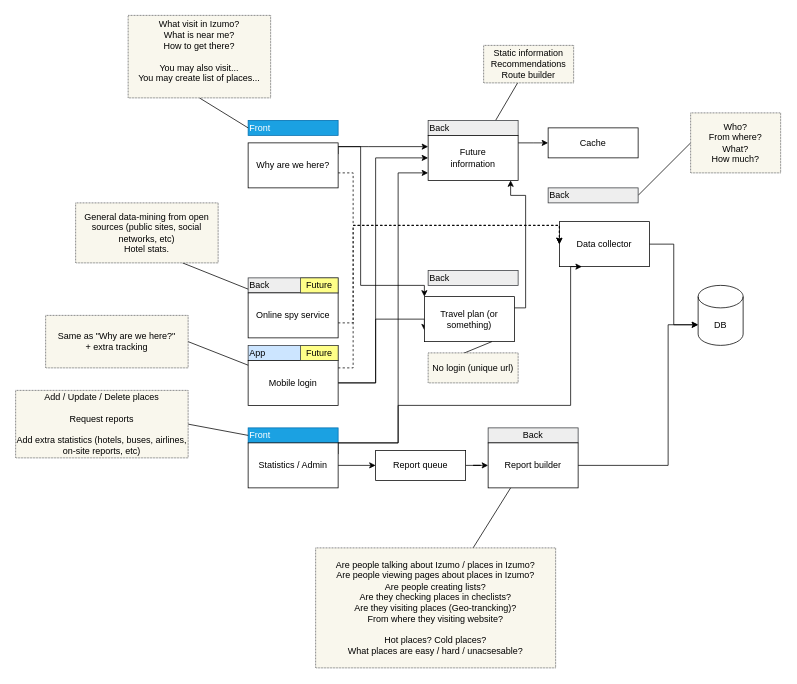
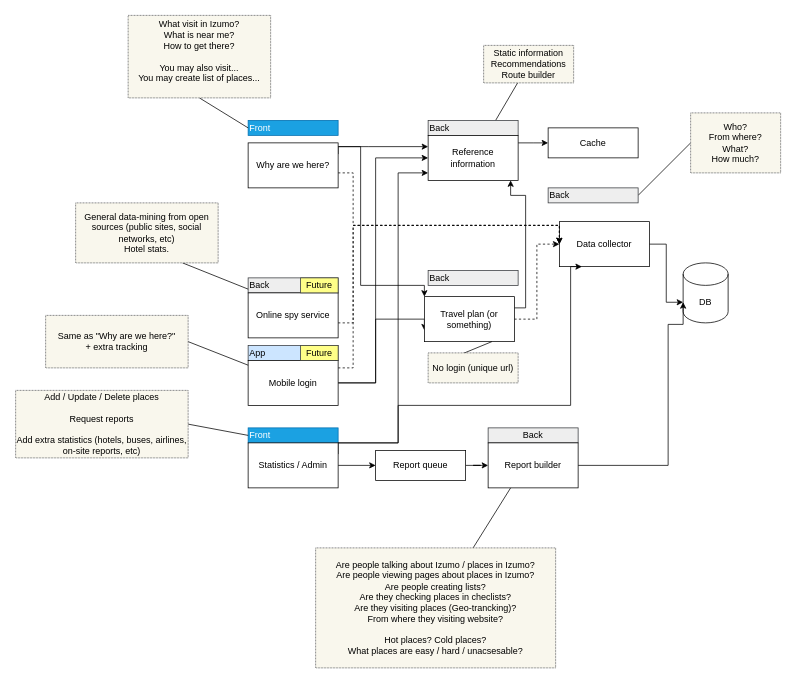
  <mxCell id="0" />
  <mxCell id="1" parent="0" />
  <mxCell id="2" value="&lt;div align=&quot;left&quot;&gt;Front&lt;/div&gt;" style="rounded=0;whiteSpace=wrap;html=1;fillColor=#1ba1e2;fontColor=#ffffff;strokeColor=#006EAF;align=left;" vertex="1" parent="1"><mxGeometry x="330" y="160" width="120" height="20" as="geometry" /></mxCell>
  <mxCell id="3" style="rounded=0;orthogonalLoop=1;jettySize=auto;html=1;exitX=0.75;exitY=0;exitDx=0;exitDy=0;endArrow=none;endFill=0;" edge="1" parent="1" source="4" target="47"><mxGeometry relative="1" as="geometry" /></mxCell>
  <mxCell id="4" value="&lt;div align=&quot;left&quot;&gt;Back&lt;/div&gt;" style="rounded=0;whiteSpace=wrap;html=1;fillColor=#eeeeee;strokeColor=#36393d;align=left;" vertex="1" parent="1"><mxGeometry x="570" y="160" width="120" height="20" as="geometry" /></mxCell>
  <mxCell id="5" style="edgeStyle=orthogonalEdgeStyle;rounded=0;orthogonalLoop=1;jettySize=auto;html=1;entryX=0;entryY=0.5;entryDx=0;entryDy=0;dashed=1;" edge="1" parent="1" source="8" target="14"><mxGeometry relative="1" as="geometry"><Array as="points"><mxPoint x="470" y="230" /><mxPoint x="470" y="300" /></Array></mxGeometry></mxCell>
  <mxCell id="6" style="edgeStyle=orthogonalEdgeStyle;rounded=0;orthogonalLoop=1;jettySize=auto;html=1;exitX=1;exitY=0.25;exitDx=0;exitDy=0;entryX=0;entryY=0;entryDx=0;entryDy=0;" edge="1" parent="1" source="8" target="40"><mxGeometry relative="1" as="geometry"><Array as="points"><mxPoint x="480" y="195" /><mxPoint x="480" y="380" /></Array></mxGeometry></mxCell>
  <mxCell id="7" style="edgeStyle=orthogonalEdgeStyle;rounded=0;orthogonalLoop=1;jettySize=auto;html=1;entryX=0;entryY=0.25;entryDx=0;entryDy=0;" edge="1" parent="1" source="8" target="10"><mxGeometry relative="1" as="geometry"><Array as="points"><mxPoint x="490" y="195" /><mxPoint x="490" y="195" /></Array></mxGeometry></mxCell>
  <mxCell id="8" value="Why are we here?" style="rounded=0;whiteSpace=wrap;html=1;" vertex="1" parent="1"><mxGeometry x="330" y="190" width="120" height="60" as="geometry" /></mxCell>
  <mxCell id="9" style="edgeStyle=orthogonalEdgeStyle;rounded=0;orthogonalLoop=1;jettySize=auto;html=1;" edge="1" parent="1" source="10" target="15"><mxGeometry relative="1" as="geometry"><Array as="points"><mxPoint x="710" y="190" /><mxPoint x="710" y="190" /></Array></mxGeometry></mxCell>
- <mxCell id="10" value="&lt;div&gt;&lt;span class=&quot;HwtZe&quot; lang=&quot;en&quot;&gt;Future&lt;/span&gt;&lt;/div&gt;&lt;div&gt;&lt;span class=&quot;HwtZe&quot; lang=&quot;en&quot;&gt;information&lt;/span&gt;&lt;/div&gt;&lt;div&gt;&lt;span class=&quot;HwtZe&quot; lang=&quot;en&quot;&gt;&lt;/span&gt;&lt;/div&gt;" style="rounded=0;whiteSpace=wrap;html=1;" vertex="1" parent="1"><mxGeometry x="570" y="180" width="120" height="60" as="geometry" /></mxCell>
+ <mxCell id="10" value="&lt;div&gt;&lt;span class=&quot;HwtZe&quot; lang=&quot;en&quot;&gt;Reference&lt;/span&gt;&lt;/div&gt;&lt;div&gt;&lt;span class=&quot;HwtZe&quot; lang=&quot;en&quot;&gt;information&lt;/span&gt;&lt;/div&gt;&lt;div&gt;&lt;span class=&quot;HwtZe&quot; lang=&quot;en&quot;&gt;&lt;/span&gt;&lt;/div&gt;" style="rounded=0;whiteSpace=wrap;html=1;" vertex="1" parent="1"><mxGeometry x="570" y="180" width="120" height="60" as="geometry" /></mxCell>
  <mxCell id="11" style="rounded=0;orthogonalLoop=1;jettySize=auto;html=1;exitX=1;exitY=0.5;exitDx=0;exitDy=0;entryX=0;entryY=0.5;entryDx=0;entryDy=0;endArrow=none;endFill=0;" edge="1" parent="1" source="12" target="54"><mxGeometry relative="1" as="geometry" /></mxCell>
  <mxCell id="12" value="&lt;div align=&quot;left&quot;&gt;Back&lt;/div&gt;" style="rounded=0;whiteSpace=wrap;html=1;fillColor=#eeeeee;strokeColor=#36393d;align=left;" vertex="1" parent="1"><mxGeometry x="730" y="250" width="120" height="20" as="geometry" /></mxCell>
  <mxCell id="13" style="edgeStyle=orthogonalEdgeStyle;rounded=0;orthogonalLoop=1;jettySize=auto;html=1;entryX=0;entryY=0;entryDx=0;entryDy=52.5;entryPerimeter=0;" edge="1" parent="1" source="14" target="21"><mxGeometry relative="1" as="geometry" /></mxCell>
  <mxCell id="14" value="Data collector" style="rounded=0;whiteSpace=wrap;html=1;" vertex="1" parent="1"><mxGeometry x="745" y="295" width="120" height="60" as="geometry" /></mxCell>
  <mxCell id="15" value="Cache" style="rounded=0;whiteSpace=wrap;html=1;" vertex="1" parent="1"><mxGeometry x="730" y="170" width="120" height="40" as="geometry" /></mxCell>
  <mxCell id="16" value="&lt;div align=&quot;left&quot;&gt;Front&lt;/div&gt;" style="rounded=0;whiteSpace=wrap;html=1;fillColor=#1ba1e2;fontColor=#ffffff;strokeColor=#006EAF;align=left;" vertex="1" parent="1"><mxGeometry x="330" y="570" width="120" height="20" as="geometry" /></mxCell>
  <mxCell id="17" style="edgeStyle=orthogonalEdgeStyle;rounded=0;orthogonalLoop=1;jettySize=auto;html=1;entryX=0;entryY=0.5;entryDx=0;entryDy=0;" edge="1" parent="1" source="20" target="23"><mxGeometry relative="1" as="geometry" /></mxCell>
  <mxCell id="18" style="edgeStyle=orthogonalEdgeStyle;rounded=0;orthogonalLoop=1;jettySize=auto;html=1;" edge="1" parent="1" source="20"><mxGeometry relative="1" as="geometry"><mxPoint x="570" y="230" as="targetPoint" /><Array as="points"><mxPoint x="530" y="590" /><mxPoint x="530" y="230" /></Array></mxGeometry></mxCell>
  <mxCell id="19" style="edgeStyle=orthogonalEdgeStyle;rounded=0;orthogonalLoop=1;jettySize=auto;html=1;exitX=1;exitY=0.25;exitDx=0;exitDy=0;entryX=0.25;entryY=1;entryDx=0;entryDy=0;" edge="1" parent="1" source="20" target="14"><mxGeometry relative="1" as="geometry"><Array as="points"><mxPoint x="450" y="590" /><mxPoint x="530" y="590" /><mxPoint x="530" y="540" /><mxPoint x="760" y="540" /></Array></mxGeometry></mxCell>
  <mxCell id="20" value="Statistics / Admin" style="rounded=0;whiteSpace=wrap;html=1;" vertex="1" parent="1"><mxGeometry x="330" y="590" width="120" height="60" as="geometry" /></mxCell>
- <mxCell id="21" value="DB" style="shape=cylinder3;whiteSpace=wrap;html=1;boundedLbl=1;backgroundOutline=1;size=15;" vertex="1" parent="1"><mxGeometry x="930" y="380" width="60" height="80" as="geometry" /></mxCell>
+ <mxCell id="21" value="DB" style="shape=cylinder3;whiteSpace=wrap;html=1;boundedLbl=1;backgroundOutline=1;size=15;" vertex="1" parent="1"><mxGeometry x="910" y="350" width="60" height="80" as="geometry" /></mxCell>
  <mxCell id="22" style="edgeStyle=orthogonalEdgeStyle;rounded=0;orthogonalLoop=1;jettySize=auto;html=1;entryX=0;entryY=0.5;entryDx=0;entryDy=0;" edge="1" parent="1" source="23" target="26"><mxGeometry relative="1" as="geometry" /></mxCell>
  <mxCell id="23" value="Report queue &lt;span class=&quot;HwtZe&quot; lang=&quot;en&quot;&gt;&lt;/span&gt;" style="rounded=0;whiteSpace=wrap;html=1;" vertex="1" parent="1"><mxGeometry x="500" y="600" width="120" height="40" as="geometry" /></mxCell>
  <mxCell id="24" value="Back" style="rounded=0;whiteSpace=wrap;html=1;fillColor=#eeeeee;strokeColor=#36393d;" vertex="1" parent="1"><mxGeometry x="650" y="570" width="120" height="20" as="geometry" /></mxCell>
  <mxCell id="25" style="edgeStyle=orthogonalEdgeStyle;rounded=0;orthogonalLoop=1;jettySize=auto;html=1;entryX=0;entryY=0;entryDx=0;entryDy=52.5;entryPerimeter=0;" edge="1" parent="1" source="26" target="21"><mxGeometry relative="1" as="geometry"><Array as="points"><mxPoint x="890" y="620" /><mxPoint x="890" y="432" /></Array></mxGeometry></mxCell>
  <mxCell id="26" value="Report builder" style="rounded=0;whiteSpace=wrap;html=1;" vertex="1" parent="1"><mxGeometry x="650" y="590" width="120" height="60" as="geometry" /></mxCell>
  <mxCell id="27" value="&lt;div align=&quot;left&quot;&gt;Back&lt;/div&gt;" style="rounded=0;whiteSpace=wrap;html=1;fillColor=#eeeeee;strokeColor=#36393d;align=left;" vertex="1" parent="1"><mxGeometry x="330" y="370" width="120" height="20" as="geometry" /></mxCell>
  <mxCell id="28" style="edgeStyle=orthogonalEdgeStyle;rounded=0;orthogonalLoop=1;jettySize=auto;html=1;entryX=0;entryY=0.5;entryDx=0;entryDy=0;dashed=1;" edge="1" parent="1" source="29" target="14"><mxGeometry relative="1" as="geometry"><Array as="points"><mxPoint x="470" y="430" /><mxPoint x="470" y="300" /></Array></mxGeometry></mxCell>
  <mxCell id="29" value="Online spy service" style="rounded=0;whiteSpace=wrap;html=1;" vertex="1" parent="1"><mxGeometry x="330" y="390" width="120" height="60" as="geometry" /></mxCell>
  <mxCell id="30" value="Future" style="rounded=0;whiteSpace=wrap;html=1;fillColor=#ffff88;strokeColor=#36393d;" vertex="1" parent="1"><mxGeometry x="400" y="370" width="50" height="20" as="geometry" /></mxCell>
  <mxCell id="31" value="App" style="rounded=0;whiteSpace=wrap;html=1;fillColor=#cce5ff;strokeColor=#36393d;align=left;" vertex="1" parent="1"><mxGeometry x="330" y="460" width="120" height="20" as="geometry" /></mxCell>
  <mxCell id="32" style="edgeStyle=orthogonalEdgeStyle;rounded=0;orthogonalLoop=1;jettySize=auto;html=1;entryX=0;entryY=0.5;entryDx=0;entryDy=0;dashed=1;" edge="1" parent="1" source="35" target="14"><mxGeometry relative="1" as="geometry"><Array as="points"><mxPoint x="470" y="490" /><mxPoint x="470" y="300" /></Array></mxGeometry></mxCell>
  <mxCell id="33" style="edgeStyle=orthogonalEdgeStyle;rounded=0;orthogonalLoop=1;jettySize=auto;html=1;entryX=0;entryY=0.5;entryDx=0;entryDy=0;" edge="1" parent="1" source="35" target="10"><mxGeometry relative="1" as="geometry"><Array as="points"><mxPoint x="500" y="510" /><mxPoint x="500" y="210" /></Array></mxGeometry></mxCell>
  <mxCell id="34" style="edgeStyle=orthogonalEdgeStyle;rounded=0;orthogonalLoop=1;jettySize=auto;html=1;entryX=0;entryY=0.75;entryDx=0;entryDy=0;" edge="1" parent="1" source="35" target="40"><mxGeometry relative="1" as="geometry"><Array as="points"><mxPoint x="500" y="510" /><mxPoint x="500" y="425" /></Array></mxGeometry></mxCell>
  <mxCell id="35" value="Mobile login" style="rounded=0;whiteSpace=wrap;html=1;" vertex="1" parent="1"><mxGeometry x="330" y="480" width="120" height="60" as="geometry" /></mxCell>
  <mxCell id="36" value="Future" style="rounded=0;whiteSpace=wrap;html=1;fillColor=#ffff88;strokeColor=#36393d;" vertex="1" parent="1"><mxGeometry x="400" y="460" width="50" height="20" as="geometry" /></mxCell>
  <mxCell id="37" value="&lt;div align=&quot;left&quot;&gt;Back&lt;br&gt;&lt;/div&gt;" style="rounded=0;whiteSpace=wrap;html=1;fillColor=#eeeeee;strokeColor=#36393d;align=left;" vertex="1" parent="1"><mxGeometry x="570" y="360" width="120" height="20" as="geometry" /></mxCell>
+ <mxCell id="38" style="edgeStyle=orthogonalEdgeStyle;rounded=0;orthogonalLoop=1;jettySize=auto;html=1;entryX=0;entryY=0.5;entryDx=0;entryDy=0;dashed=1;" edge="1" parent="1" source="40" target="14"><mxGeometry relative="1" as="geometry" /></mxCell>
  <mxCell id="39" style="edgeStyle=orthogonalEdgeStyle;rounded=0;orthogonalLoop=1;jettySize=auto;html=1;" edge="1" parent="1" source="40" target="10"><mxGeometry relative="1" as="geometry"><mxPoint x="680" y="280" as="targetPoint" /><Array as="points"><mxPoint x="700" y="410" /><mxPoint x="700" y="260" /><mxPoint x="680" y="260" /></Array></mxGeometry></mxCell>
  <mxCell id="40" value="Travel plan (or something)" style="rounded=0;whiteSpace=wrap;html=1;" vertex="1" parent="1"><mxGeometry x="565" y="395" width="120" height="60" as="geometry" /></mxCell>
  <mxCell id="41" style="rounded=0;orthogonalLoop=1;jettySize=auto;html=1;exitX=0.5;exitY=1;exitDx=0;exitDy=0;entryX=0;entryY=0.5;entryDx=0;entryDy=0;endArrow=none;endFill=0;" edge="1" parent="1" source="42" target="2"><mxGeometry relative="1" as="geometry" /></mxCell>
  <mxCell id="42" value="&lt;div&gt;What visit in Izumo?&lt;/div&gt;&lt;div&gt;What is near me?&lt;/div&gt;&lt;div&gt;How to get there?&lt;br&gt;&lt;/div&gt;&lt;div&gt;&lt;br&gt;&lt;/div&gt;&lt;div&gt;You may also visit...&lt;/div&gt;&lt;div&gt;You may create list of places...&lt;br&gt;&lt;/div&gt;&lt;div&gt;&lt;br&gt;&lt;/div&gt;" style="rounded=0;whiteSpace=wrap;html=1;fillColor=#f9f7ed;strokeColor=#36393d;dashed=1;dashPattern=1 1;" vertex="1" parent="1"><mxGeometry x="170" y="20" width="190" height="110" as="geometry" /></mxCell>
  <mxCell id="43" style="rounded=0;orthogonalLoop=1;jettySize=auto;html=1;exitX=0.75;exitY=1;exitDx=0;exitDy=0;entryX=0;entryY=0.75;entryDx=0;entryDy=0;endArrow=none;endFill=0;" edge="1" parent="1" source="44" target="27"><mxGeometry relative="1" as="geometry" /></mxCell>
  <mxCell id="44" value="&lt;div&gt;General data-mining from open sources (public sites, social networks, etc)&lt;/div&gt;&lt;div&gt;Hotel stats.&lt;br&gt;&lt;/div&gt;" style="rounded=0;whiteSpace=wrap;html=1;fillColor=#f9f7ed;strokeColor=#36393d;dashed=1;dashPattern=1 1;" vertex="1" parent="1"><mxGeometry x="100" y="270" width="190" height="80" as="geometry" /></mxCell>
  <mxCell id="45" style="rounded=0;orthogonalLoop=1;jettySize=auto;html=1;exitX=0;exitY=0.5;exitDx=0;exitDy=0;entryX=0.75;entryY=1;entryDx=0;entryDy=0;endArrow=none;endFill=0;" edge="1" parent="1" source="46" target="40"><mxGeometry relative="1" as="geometry" /></mxCell>
  <mxCell id="46" value="No login (unique url)" style="rounded=0;whiteSpace=wrap;html=1;fillColor=#f9f7ed;strokeColor=#36393d;dashed=1;dashPattern=1 1;" vertex="1" parent="1"><mxGeometry x="570" y="470" width="120" height="40" as="geometry" /></mxCell>
  <mxCell id="47" value="&lt;div&gt;Static information&lt;br&gt;&lt;/div&gt;&lt;div&gt;Recommendations&lt;br&gt;&lt;/div&gt;&lt;div&gt;Route builder&lt;br&gt;&lt;/div&gt;" style="rounded=0;whiteSpace=wrap;html=1;fillColor=#f9f7ed;strokeColor=#36393d;dashed=1;dashPattern=1 1;" vertex="1" parent="1"><mxGeometry x="644" y="60" width="120" height="50" as="geometry" /></mxCell>
  <mxCell id="48" style="rounded=0;orthogonalLoop=1;jettySize=auto;html=1;exitX=1;exitY=0.5;exitDx=0;exitDy=0;endArrow=none;endFill=0;" edge="1" parent="1" source="49" target="35"><mxGeometry relative="1" as="geometry" /></mxCell>
  <mxCell id="49" value="&lt;div&gt;Same as &quot;Why are we here?&quot;&lt;/div&gt;&lt;div&gt;+ extra tracking &lt;br&gt;&lt;/div&gt;" style="rounded=0;whiteSpace=wrap;html=1;fillColor=#f9f7ed;strokeColor=#36393d;dashed=1;dashPattern=1 1;" vertex="1" parent="1"><mxGeometry x="60" y="420" width="190" height="70" as="geometry" /></mxCell>
  <mxCell id="50" style="rounded=0;orthogonalLoop=1;jettySize=auto;html=1;exitX=1;exitY=0.5;exitDx=0;exitDy=0;entryX=0;entryY=0.5;entryDx=0;entryDy=0;endArrow=none;endFill=0;" edge="1" parent="1" source="51" target="16"><mxGeometry relative="1" as="geometry" /></mxCell>
  <mxCell id="51" value="&lt;div&gt;Add / Update / Delete places&lt;/div&gt;&lt;div&gt;&lt;br&gt;&lt;/div&gt;&lt;div&gt;Request reports&lt;/div&gt;&lt;div&gt;&lt;br&gt;&lt;/div&gt;&lt;div&gt;Add extra statistics (hotels, buses, airlines, on-site reports, etc&lt;span class=&quot;HwtZe&quot; lang=&quot;en&quot;&gt;&lt;/span&gt;) &lt;br&gt;&lt;/div&gt;" style="rounded=0;whiteSpace=wrap;html=1;fillColor=#f9f7ed;strokeColor=#36393d;dashed=1;dashPattern=1 1;" vertex="1" parent="1"><mxGeometry x="20" y="520" width="230" height="90" as="geometry" /></mxCell>
  <mxCell id="52" style="rounded=0;orthogonalLoop=1;jettySize=auto;html=1;entryX=0.25;entryY=1;entryDx=0;entryDy=0;endArrow=none;endFill=0;" edge="1" parent="1" source="53" target="26"><mxGeometry relative="1" as="geometry" /></mxCell>
  <mxCell id="53" value="&lt;div&gt;Are people talking about Izumo / places in Izumo?&lt;/div&gt;&lt;div&gt;Are people viewing pages about places in Izumo?&lt;/div&gt;&lt;div&gt;Are people creating lists?&lt;/div&gt;&lt;div&gt;Are they checking places in checlists?&lt;br&gt;&lt;/div&gt;&lt;div&gt;Are they visiting places (Geo-trancking)?&lt;/div&gt;&lt;div&gt;From where they visiting website? &lt;br&gt;&lt;/div&gt;&lt;div&gt;&lt;br&gt;&lt;/div&gt;&lt;div&gt;Hot places? Cold places? &lt;br&gt;&lt;/div&gt;&lt;div&gt;What places are easy / hard / unacsesable? &lt;br&gt;&lt;/div&gt;" style="rounded=0;whiteSpace=wrap;html=1;fillColor=#f9f7ed;strokeColor=#36393d;dashed=1;dashPattern=1 1;" vertex="1" parent="1"><mxGeometry x="420" y="730" width="320" height="160" as="geometry" /></mxCell>
  <mxCell id="54" value="&lt;div&gt;Who?&lt;/div&gt;&lt;div&gt;From where?&lt;/div&gt;&lt;div&gt;What?&lt;/div&gt;&lt;div&gt;How much?&lt;/div&gt;" style="rounded=0;whiteSpace=wrap;html=1;fillColor=#f9f7ed;strokeColor=#36393d;dashed=1;dashPattern=1 1;" vertex="1" parent="1"><mxGeometry x="920" y="150" width="120" height="80" as="geometry" /></mxCell>
